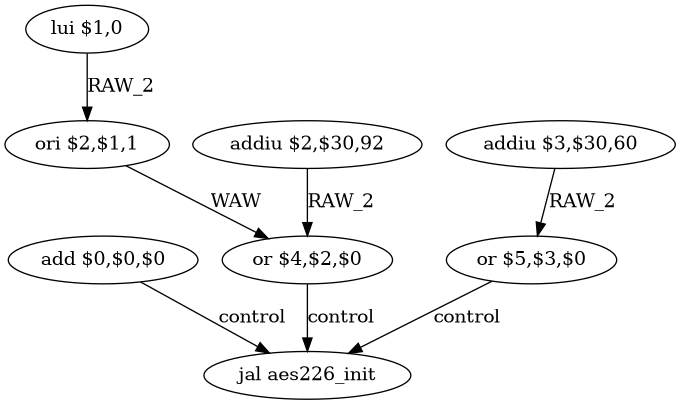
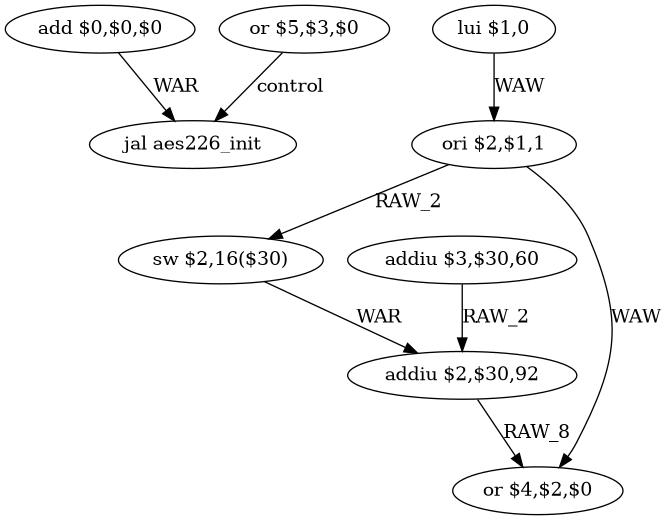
  digraph {
    node [shape=ellipse]
    n1 [label="add $0,$0,$0"]
    n2 [label="jal aes226_init"]
    n3 [label="lui $1,0"]
    n4 [label="ori $2,$1,1"]
+   n5 [label="sw $2,16($30)"]
    n6 [label="or $4,$2,$0"]
    n7 [label="addiu $2,$30,92"]
    n8 [label="addiu $3,$30,60"]
    n9 [label="or $5,$3,$0"]
-   n1 -> n2 [label=control]
-   n3 -> n4 [label=RAW_2]
+   n1 -> n2 [label=WAR]
+   n3 -> n4 [label=WAW]
+   n4 -> n5 [label=RAW_2]
    n4 -> n6 [label=WAW]
-   n6 -> n2 [label=control]
-   n7 -> n6 [label=RAW_2]
-   n8 -> n9 [label=RAW_2]
+   n5 -> n7 [label=WAR]
+   n7 -> n6 [label=RAW_8]
+   n8 -> n7 [label=RAW_2]
    n9 -> n2 [label=control]
  }
